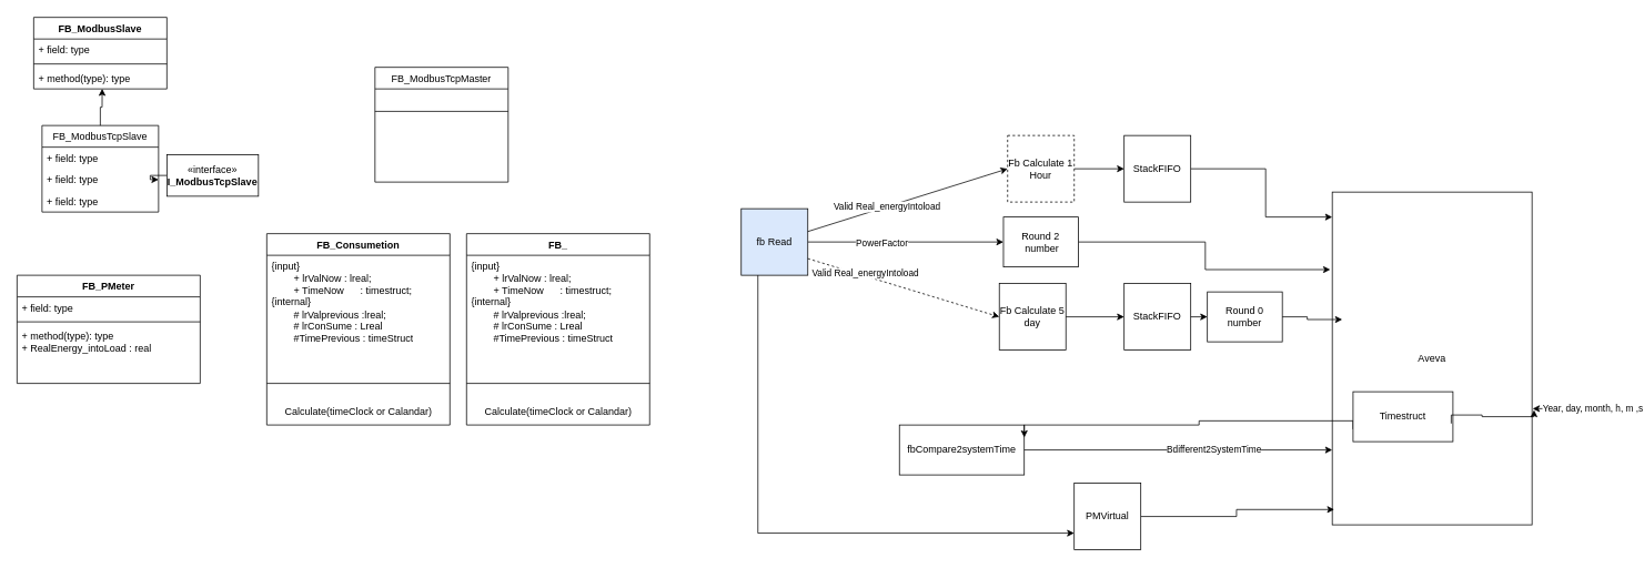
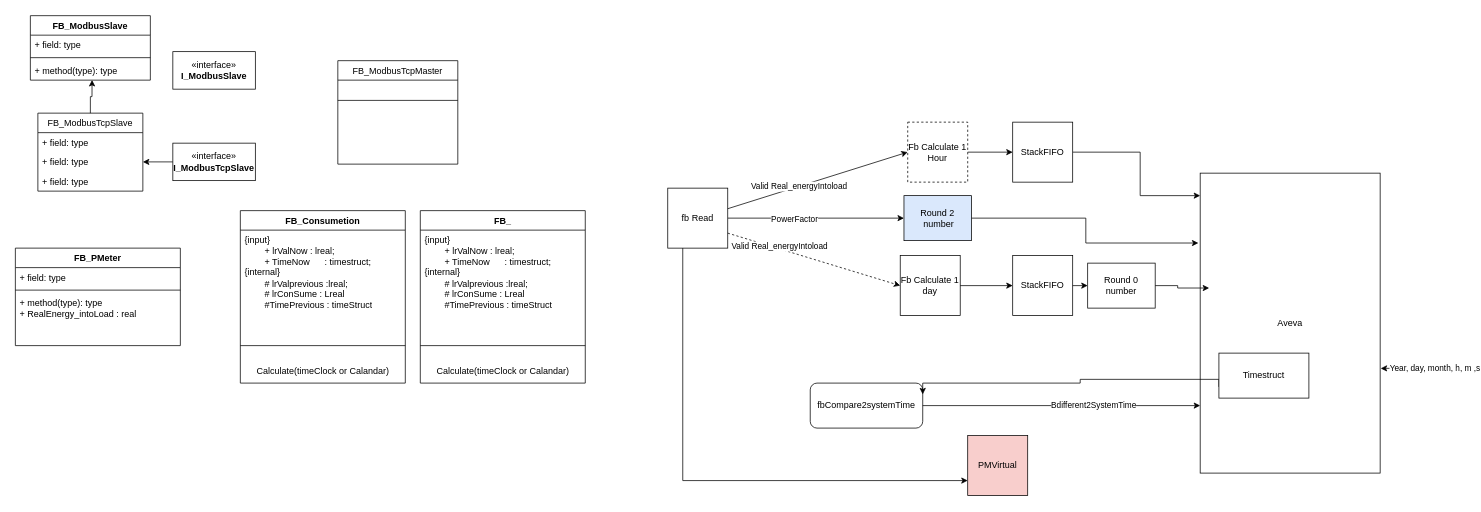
  <mxCell id="0" />
  <mxCell id="1" parent="0" />
  <mxCell id="2" value="FB_ModbusTcpMaster" style="swimlane;fontStyle=0;align=center;verticalAlign=top;childLayout=stackLayout;horizontal=1;startSize=26;horizontalStack=0;resizeParent=1;resizeLast=0;collapsible=1;marginBottom=0;rounded=0;shadow=0;strokeWidth=1;" parent="1" vertex="1"><mxGeometry x="450" y="80" width="160" height="138" as="geometry"><mxRectangle x="130" y="380" width="160" height="26" as="alternateBounds" /></mxGeometry></mxCell>
  <mxCell id="3" value="" style="line;html=1;strokeWidth=1;align=left;verticalAlign=middle;spacingTop=-1;spacingLeft=3;spacingRight=3;rotatable=0;labelPosition=right;points=[];portConstraint=eastwest;" parent="2" vertex="1"><mxGeometry y="26" width="160" height="54" as="geometry" /></mxCell>
  <mxCell id="4" value="FB_ModbusSlave" style="swimlane;fontStyle=1;align=center;verticalAlign=top;childLayout=stackLayout;horizontal=1;startSize=26;horizontalStack=0;resizeParent=1;resizeParentMax=0;resizeLast=0;collapsible=1;marginBottom=0;whiteSpace=wrap;html=1;" parent="1" vertex="1"><mxGeometry x="40" y="20" width="160" height="86" as="geometry" /></mxCell>
  <mxCell id="5" value="+ field: type" style="text;strokeColor=none;fillColor=none;align=left;verticalAlign=top;spacingLeft=4;spacingRight=4;overflow=hidden;rotatable=0;points=[[0,0.5],[1,0.5]];portConstraint=eastwest;whiteSpace=wrap;html=1;" parent="4" vertex="1"><mxGeometry y="26" width="160" height="26" as="geometry" /></mxCell>
  <mxCell id="6" value="" style="line;strokeWidth=1;fillColor=none;align=left;verticalAlign=middle;spacingTop=-1;spacingLeft=3;spacingRight=3;rotatable=0;labelPosition=right;points=[];portConstraint=eastwest;strokeColor=inherit;" parent="4" vertex="1"><mxGeometry y="52" width="160" height="8" as="geometry" /></mxCell>
  <mxCell id="7" value="+ method(type): type" style="text;strokeColor=none;fillColor=none;align=left;verticalAlign=top;spacingLeft=4;spacingRight=4;overflow=hidden;rotatable=0;points=[[0,0.5],[1,0.5]];portConstraint=eastwest;whiteSpace=wrap;html=1;" parent="4" vertex="1"><mxGeometry y="60" width="160" height="26" as="geometry" /></mxCell>
  <mxCell id="8" value="FB_ModbusTcpSlave" style="swimlane;fontStyle=0;childLayout=stackLayout;horizontal=1;startSize=26;fillColor=none;horizontalStack=0;resizeParent=1;resizeParentMax=0;resizeLast=0;collapsible=1;marginBottom=0;whiteSpace=wrap;html=1;" parent="1" vertex="1"><mxGeometry x="50" y="150" width="140" height="104" as="geometry" /></mxCell>
  <mxCell id="9" value="+ field: type" style="text;strokeColor=none;fillColor=none;align=left;verticalAlign=top;spacingLeft=4;spacingRight=4;overflow=hidden;rotatable=0;points=[[0,0.5],[1,0.5]];portConstraint=eastwest;whiteSpace=wrap;html=1;" parent="8" vertex="1"><mxGeometry y="26" width="140" height="26" as="geometry" /></mxCell>
  <mxCell id="10" value="+ field: type" style="text;strokeColor=none;fillColor=none;align=left;verticalAlign=top;spacingLeft=4;spacingRight=4;overflow=hidden;rotatable=0;points=[[0,0.5],[1,0.5]];portConstraint=eastwest;whiteSpace=wrap;html=1;" parent="8" vertex="1"><mxGeometry y="52" width="140" height="26" as="geometry" /></mxCell>
  <mxCell id="11" value="+ field: type" style="text;strokeColor=none;fillColor=none;align=left;verticalAlign=top;spacingLeft=4;spacingRight=4;overflow=hidden;rotatable=0;points=[[0,0.5],[1,0.5]];portConstraint=eastwest;whiteSpace=wrap;html=1;" parent="8" vertex="1"><mxGeometry y="78" width="140" height="26" as="geometry" /></mxCell>
  <mxCell id="12" style="edgeStyle=orthogonalEdgeStyle;rounded=0;orthogonalLoop=1;jettySize=auto;html=1;entryX=0.514;entryY=0.993;entryDx=0;entryDy=0;entryPerimeter=0;" parent="1" source="8" target="7" edge="1"><mxGeometry relative="1" as="geometry"><mxPoint x="110" y="128" as="targetPoint" /></mxGeometry></mxCell>
+ <mxCell id="13" value="«interface»&lt;br&gt;&lt;b&gt;I_ModbusSlave&lt;/b&gt;" style="html=1;whiteSpace=wrap;" parent="1" vertex="1"><mxGeometry x="230" y="68" width="110" height="50" as="geometry" /></mxCell>
  <mxCell id="14" value="" style="edgeStyle=orthogonalEdgeStyle;rounded=0;orthogonalLoop=1;jettySize=auto;html=1;entryX=1;entryY=0.5;entryDx=0;entryDy=0;" parent="1" source="15" target="10" edge="1"><mxGeometry relative="1" as="geometry" /></mxCell>
- <mxCell id="15" value="«interface»&lt;br&gt;&lt;b&gt;I_ModbusTcpSlave&lt;/b&gt;" style="html=1;whiteSpace=wrap;" parent="1" vertex="1"><mxGeometry x="200" y="185" width="110" height="50" as="geometry" /></mxCell>
+ <mxCell id="15" value="«interface»&lt;br&gt;&lt;b&gt;I_ModbusTcpSlave&lt;/b&gt;" style="html=1;whiteSpace=wrap;" parent="1" vertex="1"><mxGeometry x="230" y="190" width="110" height="50" as="geometry" /></mxCell>
  <mxCell id="16" value="FB_PMeter" style="swimlane;fontStyle=1;align=center;verticalAlign=top;childLayout=stackLayout;horizontal=1;startSize=26;horizontalStack=0;resizeParent=1;resizeParentMax=0;resizeLast=0;collapsible=1;marginBottom=0;whiteSpace=wrap;html=1;" parent="1" vertex="1"><mxGeometry x="20" y="330" width="220" height="130" as="geometry" /></mxCell>
  <mxCell id="17" value="+ field: type" style="text;strokeColor=none;fillColor=none;align=left;verticalAlign=top;spacingLeft=4;spacingRight=4;overflow=hidden;rotatable=0;points=[[0,0.5],[1,0.5]];portConstraint=eastwest;whiteSpace=wrap;html=1;" parent="16" vertex="1"><mxGeometry y="26" width="220" height="26" as="geometry" /></mxCell>
  <mxCell id="18" value="" style="line;strokeWidth=1;fillColor=none;align=left;verticalAlign=middle;spacingTop=-1;spacingLeft=3;spacingRight=3;rotatable=0;labelPosition=right;points=[];portConstraint=eastwest;strokeColor=inherit;" parent="16" vertex="1"><mxGeometry y="52" width="220" height="8" as="geometry" /></mxCell>
  <mxCell id="19" value="+ method(type): type&lt;div&gt;+ RealEnergy_intoLoad : real&lt;/div&gt;" style="text;strokeColor=none;fillColor=none;align=left;verticalAlign=top;spacingLeft=4;spacingRight=4;overflow=hidden;rotatable=0;points=[[0,0.5],[1,0.5]];portConstraint=eastwest;whiteSpace=wrap;html=1;" parent="16" vertex="1"><mxGeometry y="60" width="220" height="70" as="geometry" /></mxCell>
  <mxCell id="20" value="FB_Consumetion" style="swimlane;fontStyle=1;align=center;verticalAlign=top;childLayout=stackLayout;horizontal=1;startSize=26;horizontalStack=0;resizeParent=1;resizeParentMax=0;resizeLast=0;collapsible=1;marginBottom=0;whiteSpace=wrap;html=1;" parent="1" vertex="1"><mxGeometry x="320" y="280" width="220" height="230" as="geometry" /></mxCell>
  <mxCell id="21" value="&lt;div&gt;&lt;span style=&quot;font-family: Arial, Helvetica, sans-serif; background-color: rgb(255, 255, 255);&quot;&gt;{input}&lt;/span&gt;&lt;font face=&quot;Arial, Helvetica, sans-serif&quot;&gt;&lt;span style=&quot;background-color: rgb(255, 255, 255);&quot;&gt;&lt;br&gt;&lt;/span&gt;&lt;/font&gt;&lt;/div&gt;&lt;div&gt;&lt;font face=&quot;Arial, Helvetica, sans-serif&quot;&gt;&lt;span style=&quot;background-color: rgb(255, 255, 255);&quot;&gt;&lt;span style=&quot;white-space: pre;&quot;&gt;&#09;&lt;/span&gt;+&lt;/span&gt;&lt;/font&gt;&amp;nbsp;lrValNow : lreal;&lt;span style=&quot;background-color: rgb(255, 255, 255); font-family: Arial, Helvetica, sans-serif;&quot;&gt;&amp;nbsp;&lt;/span&gt;&lt;span style=&quot;font-family: Arial, Helvetica, sans-serif; background-color: rgb(255, 255, 255);&quot;&gt;&lt;br&gt;&lt;/span&gt;&lt;/div&gt;&lt;span style=&quot;font-family: Arial, Helvetica, sans-serif; background-color: rgb(255, 255, 255);&quot;&gt;&lt;div&gt;&lt;span style=&quot;font-family: Arial, Helvetica, sans-serif; background-color: rgb(255, 255, 255);&quot;&gt;&lt;span style=&quot;white-space: pre;&quot;&gt;&#09;&lt;/span&gt;+ TimeNow&lt;span style=&quot;white-space: pre;&quot;&gt;&#09;&lt;/span&gt;: timestruct;&lt;/span&gt;&lt;/div&gt;&lt;div&gt;{internal}&lt;/div&gt;&lt;div&gt;&lt;span style=&quot;white-space: pre;&quot;&gt;&#09;&lt;/span&gt;#&lt;span style=&quot;background-color: initial; font-family: Helvetica;&quot;&gt;&amp;nbsp;lrValprevious :lreal;&lt;/span&gt;&lt;/div&gt;&lt;div&gt;&lt;span style=&quot;white-space: pre;&quot;&gt;&#09;&lt;/span&gt;#&lt;span style=&quot;background-color: initial; font-family: Helvetica;&quot;&gt;&amp;nbsp;lrConSume : Lreal&lt;/span&gt;&lt;/div&gt;&lt;div&gt;&lt;span style=&quot;background-color: initial; font-family: Helvetica;&quot;&gt;&lt;span style=&quot;white-space: pre;&quot;&gt;&#09;&lt;/span&gt;#TimePrevious : timeStruct&lt;br&gt;&lt;/span&gt;&lt;/div&gt;&lt;/span&gt;&lt;div&gt;&amp;nbsp;&lt;/div&gt;" style="text;strokeColor=none;fillColor=none;align=left;verticalAlign=top;spacingLeft=4;spacingRight=4;overflow=hidden;rotatable=0;points=[[0,0.5],[1,0.5]];portConstraint=eastwest;whiteSpace=wrap;html=1;" parent="20" vertex="1"><mxGeometry y="26" width="220" height="134" as="geometry" /></mxCell>
  <mxCell id="22" value="" style="line;strokeWidth=1;fillColor=none;align=left;verticalAlign=middle;spacingTop=-1;spacingLeft=3;spacingRight=3;rotatable=0;labelPosition=right;points=[];portConstraint=eastwest;strokeColor=inherit;" parent="20" vertex="1"><mxGeometry y="160" width="220" height="40" as="geometry" /></mxCell>
  <mxCell id="23" value="Calculate(timeClock or Calandar)" style="text;html=1;align=center;verticalAlign=middle;resizable=0;points=[];autosize=1;strokeColor=none;fillColor=none;" parent="20" vertex="1"><mxGeometry y="200" width="220" height="30" as="geometry" /></mxCell>
  <mxCell id="24" value="FB_" style="swimlane;fontStyle=1;align=center;verticalAlign=top;childLayout=stackLayout;horizontal=1;startSize=26;horizontalStack=0;resizeParent=1;resizeParentMax=0;resizeLast=0;collapsible=1;marginBottom=0;whiteSpace=wrap;html=1;" parent="1" vertex="1"><mxGeometry x="560" y="280" width="220" height="230" as="geometry" /></mxCell>
  <mxCell id="25" value="&lt;div&gt;&lt;span style=&quot;font-family: Arial, Helvetica, sans-serif; background-color: rgb(255, 255, 255);&quot;&gt;{input}&lt;/span&gt;&lt;font face=&quot;Arial, Helvetica, sans-serif&quot;&gt;&lt;span style=&quot;background-color: rgb(255, 255, 255);&quot;&gt;&lt;br&gt;&lt;/span&gt;&lt;/font&gt;&lt;/div&gt;&lt;div&gt;&lt;font face=&quot;Arial, Helvetica, sans-serif&quot;&gt;&lt;span style=&quot;background-color: rgb(255, 255, 255);&quot;&gt;&lt;span style=&quot;white-space: pre;&quot;&gt;&#09;&lt;/span&gt;+&lt;/span&gt;&lt;/font&gt;&amp;nbsp;lrValNow : lreal;&lt;span style=&quot;background-color: rgb(255, 255, 255); font-family: Arial, Helvetica, sans-serif;&quot;&gt;&amp;nbsp;&lt;/span&gt;&lt;span style=&quot;font-family: Arial, Helvetica, sans-serif; background-color: rgb(255, 255, 255);&quot;&gt;&lt;br&gt;&lt;/span&gt;&lt;/div&gt;&lt;span style=&quot;font-family: Arial, Helvetica, sans-serif; background-color: rgb(255, 255, 255);&quot;&gt;&lt;div&gt;&lt;span style=&quot;font-family: Arial, Helvetica, sans-serif; background-color: rgb(255, 255, 255);&quot;&gt;&lt;span style=&quot;white-space: pre;&quot;&gt;&#09;&lt;/span&gt;+ TimeNow&lt;span style=&quot;white-space: pre;&quot;&gt;&#09;&lt;/span&gt;: timestruct;&lt;/span&gt;&lt;/div&gt;&lt;div&gt;{internal}&lt;/div&gt;&lt;div&gt;&lt;span style=&quot;white-space: pre;&quot;&gt;&#09;&lt;/span&gt;#&lt;span style=&quot;background-color: initial; font-family: Helvetica;&quot;&gt;&amp;nbsp;lrValprevious :lreal;&lt;/span&gt;&lt;/div&gt;&lt;div&gt;&lt;span style=&quot;white-space: pre;&quot;&gt;&#09;&lt;/span&gt;#&lt;span style=&quot;background-color: initial; font-family: Helvetica;&quot;&gt;&amp;nbsp;lrConSume : Lreal&lt;/span&gt;&lt;/div&gt;&lt;div&gt;&lt;span style=&quot;background-color: initial; font-family: Helvetica;&quot;&gt;&lt;span style=&quot;white-space: pre;&quot;&gt;&#09;&lt;/span&gt;#TimePrevious : timeStruct&lt;br&gt;&lt;/span&gt;&lt;/div&gt;&lt;/span&gt;&lt;div&gt;&amp;nbsp;&lt;/div&gt;" style="text;strokeColor=none;fillColor=none;align=left;verticalAlign=top;spacingLeft=4;spacingRight=4;overflow=hidden;rotatable=0;points=[[0,0.5],[1,0.5]];portConstraint=eastwest;whiteSpace=wrap;html=1;" parent="24" vertex="1"><mxGeometry y="26" width="220" height="134" as="geometry" /></mxCell>
  <mxCell id="26" value="" style="line;strokeWidth=1;fillColor=none;align=left;verticalAlign=middle;spacingTop=-1;spacingLeft=3;spacingRight=3;rotatable=0;labelPosition=right;points=[];portConstraint=eastwest;strokeColor=inherit;" parent="24" vertex="1"><mxGeometry y="160" width="220" height="40" as="geometry" /></mxCell>
  <mxCell id="27" value="Calculate(timeClock or Calandar)" style="text;html=1;align=center;verticalAlign=middle;resizable=0;points=[];autosize=1;strokeColor=none;fillColor=none;" parent="24" vertex="1"><mxGeometry y="200" width="220" height="30" as="geometry" /></mxCell>
  <mxCell id="28" style="edgeStyle=orthogonalEdgeStyle;rounded=0;orthogonalLoop=1;jettySize=auto;html=1;entryX=0;entryY=0.5;entryDx=0;entryDy=0;" edge="1" parent="1" source="30" target="49"><mxGeometry relative="1" as="geometry" /></mxCell>
  <mxCell id="29" value="PowerFactor" style="edgeLabel;html=1;align=center;verticalAlign=middle;resizable=0;points=[];" vertex="1" connectable="0" parent="28"><mxGeometry x="-0.392" relative="1" as="geometry"><mxPoint x="17" as="offset" /></mxGeometry></mxCell>
- <mxCell id="30" value="fb Read" style="whiteSpace=wrap;html=1;aspect=fixed;fillColor=#dae8fc;" vertex="1" parent="1"><mxGeometry x="890" y="250" width="80" height="80" as="geometry" /></mxCell>
+ <mxCell id="30" value="fb Read" style="whiteSpace=wrap;html=1;aspect=fixed;" vertex="1" parent="1"><mxGeometry x="890" y="250" width="80" height="80" as="geometry" /></mxCell>
  <mxCell id="31" value="Fb Calculate 1 Hour" style="whiteSpace=wrap;html=1;aspect=fixed;dashed=1;" vertex="1" parent="1"><mxGeometry x="1210" y="162" width="80" height="80" as="geometry" /></mxCell>
- <mxCell id="32" value="Fb Calculate 5 day" style="whiteSpace=wrap;html=1;aspect=fixed;" vertex="1" parent="1"><mxGeometry x="1200" y="340" width="80" height="80" as="geometry" /></mxCell>
+ <mxCell id="32" value="Fb Calculate 1 day" style="whiteSpace=wrap;html=1;aspect=fixed;" vertex="1" parent="1"><mxGeometry x="1200" y="340" width="80" height="80" as="geometry" /></mxCell>
  <mxCell id="33" style="edgeStyle=orthogonalEdgeStyle;rounded=0;orthogonalLoop=1;jettySize=auto;html=1;" edge="1" parent="1" source="34" target="44"><mxGeometry relative="1" as="geometry"><Array as="points"><mxPoint x="1520" y="202" /><mxPoint x="1520" y="260" /></Array></mxGeometry></mxCell>
  <mxCell id="34" value="StackFIFO" style="whiteSpace=wrap;html=1;aspect=fixed;" vertex="1" parent="1"><mxGeometry x="1350" y="162" width="80" height="80" as="geometry" /></mxCell>
  <mxCell id="35" value="StackFIFO" style="whiteSpace=wrap;html=1;aspect=fixed;" vertex="1" parent="1"><mxGeometry x="1350" y="340" width="80" height="80" as="geometry" /></mxCell>
  <mxCell id="36" value="" style="endArrow=classic;html=1;rounded=0;entryX=0;entryY=0.5;entryDx=0;entryDy=0;" edge="1" parent="1" source="30" target="31"><mxGeometry width="50" height="50" relative="1" as="geometry"><mxPoint x="1410" y="420" as="sourcePoint" /><mxPoint x="1460" y="370" as="targetPoint" /></mxGeometry></mxCell>
  <mxCell id="37" value="&lt;span style=&quot;color: rgba(0, 0, 0, 0); font-family: monospace; font-size: 0px; text-align: start; background-color: rgb(251, 251, 251);&quot;&gt;%3CmxGraphModel%3E%3Croot%3E%3CmxCell%20id%3D%220%22%2F%3E%3CmxCell%20id%3D%221%22%20parent%3D%220%22%2F%3E%3CmxCell%20id%3D%222%22%20value%3D%22Real_energyIntoload%22%20style%3D%22edgeLabel%3Bhtml%3D1%3Balign%3Dcenter%3BverticalAlign%3Dmiddle%3Bresizable%3D0%3Bpoints%3D%5B%5D%3B%22%20vertex%3D%221%22%20connectable%3D%220%22%20parent%3D%221%22%3E%3CmxGeometry%20x%3D%221163.562%22%20y%3D%22868.025%22%20as%3D%22geometry%22%2F%3E%3C%2FmxCell%3E%3C%2Froot%3E%3C%2FmxGraphModel%3E&lt;/span&gt;" style="edgeLabel;html=1;align=center;verticalAlign=middle;resizable=0;points=[];" vertex="1" connectable="0" parent="36"><mxGeometry x="-0.104" y="-1" relative="1" as="geometry"><mxPoint as="offset" /></mxGeometry></mxCell>
  <mxCell id="38" value="&lt;span style=&quot;color: rgba(0, 0, 0, 0); font-family: monospace; font-size: 0px; text-align: start; background-color: rgb(251, 251, 251);&quot;&gt;%3CmxGraphModel%3E%3Croot%3E%3CmxCell%20id%3D%220%22%2F%3E%3CmxCell%20id%3D%221%22%20parent%3D%220%22%2F%3E%3CmxCell%20id%3D%222%22%20value%3D%22Real_energyIntoload%22%20style%3D%22edgeLabel%3Bhtml%3D1%3Balign%3Dcenter%3BverticalAlign%3Dmiddle%3Bresizable%3D0%3Bpoints%3D%5B%5D%3B%22%20vertex%3D%221%22%20connectable%3D%220%22%20parent%3D%221%22%3E%3CmxGeometry%20x%3D%221163.562%22%20y%3D%22868.025%22%20as%3D%22geometry%22%2F%3E%3C%2FmxCell%3E%3C%2Froot%3E%3C%2FmxGraphModel%3E&lt;/span&gt;" style="edgeLabel;html=1;align=center;verticalAlign=middle;resizable=0;points=[];" vertex="1" connectable="0" parent="36"><mxGeometry x="-0.134" y="-2" relative="1" as="geometry"><mxPoint x="-1" as="offset" /></mxGeometry></mxCell>
  <mxCell id="39" value="Valid Real_energyIntoload" style="edgeLabel;html=1;align=center;verticalAlign=middle;resizable=0;points=[];" vertex="1" connectable="0" parent="36"><mxGeometry x="-0.21" relative="1" as="geometry"><mxPoint as="offset" /></mxGeometry></mxCell>
  <mxCell id="40" value="" style="endArrow=classic;html=1;rounded=0;entryX=0;entryY=0.5;entryDx=0;entryDy=0;exitX=1;exitY=0.75;exitDx=0;exitDy=0;dashed=1;" edge="1" parent="1" source="30" target="32"><mxGeometry width="50" height="50" relative="1" as="geometry"><mxPoint x="1130" y="290" as="sourcePoint" /><mxPoint x="1460" y="370" as="targetPoint" /></mxGeometry></mxCell>
  <mxCell id="41" value="Valid Real_energyIntoload" style="edgeLabel;html=1;align=center;verticalAlign=middle;resizable=0;points=[];" vertex="1" connectable="0" parent="40"><mxGeometry x="-0.406" y="3" relative="1" as="geometry"><mxPoint as="offset" /></mxGeometry></mxCell>
  <mxCell id="42" value="" style="endArrow=classic;html=1;rounded=0;entryX=0;entryY=0.5;entryDx=0;entryDy=0;exitX=1;exitY=0.5;exitDx=0;exitDy=0;" edge="1" parent="1" source="31" target="34"><mxGeometry width="50" height="50" relative="1" as="geometry"><mxPoint x="1280" y="267" as="sourcePoint" /><mxPoint x="1350" y="254" as="targetPoint" /></mxGeometry></mxCell>
  <mxCell id="43" value="" style="endArrow=classic;html=1;rounded=0;exitX=1;exitY=0.5;exitDx=0;exitDy=0;entryX=0;entryY=0.5;entryDx=0;entryDy=0;" edge="1" parent="1" source="32" target="35"><mxGeometry width="50" height="50" relative="1" as="geometry"><mxPoint x="1300" y="379.5" as="sourcePoint" /><mxPoint x="1340" y="380" as="targetPoint" /></mxGeometry></mxCell>
  <mxCell id="44" value="Aveva" style="rounded=0;whiteSpace=wrap;html=1;" vertex="1" parent="1"><mxGeometry x="1600" y="230" width="240" height="400" as="geometry" /></mxCell>
  <mxCell id="45" value="Round 0 number" style="rounded=0;whiteSpace=wrap;html=1;" vertex="1" parent="1"><mxGeometry x="1450" y="350" width="90" height="60" as="geometry" /></mxCell>
  <mxCell id="46" value="" style="endArrow=classic;html=1;rounded=0;exitX=1;exitY=0.5;exitDx=0;exitDy=0;" edge="1" parent="1" source="35"><mxGeometry width="50" height="50" relative="1" as="geometry"><mxPoint x="1440" y="379.5" as="sourcePoint" /><mxPoint x="1450" y="380" as="targetPoint" /></mxGeometry></mxCell>
  <mxCell id="47" style="edgeStyle=orthogonalEdgeStyle;rounded=0;orthogonalLoop=1;jettySize=auto;html=1;entryX=0.05;entryY=0.383;entryDx=0;entryDy=0;entryPerimeter=0;" edge="1" parent="1" source="45" target="44"><mxGeometry relative="1" as="geometry" /></mxCell>
  <mxCell id="48" style="edgeStyle=orthogonalEdgeStyle;rounded=0;orthogonalLoop=1;jettySize=auto;html=1;entryX=-0.01;entryY=0.233;entryDx=0;entryDy=0;entryPerimeter=0;" edge="1" parent="1" source="49" target="44"><mxGeometry relative="1" as="geometry" /></mxCell>
- <mxCell id="49" value="Round 2&lt;div&gt;&amp;nbsp;number&lt;/div&gt;" style="rounded=0;whiteSpace=wrap;html=1;" vertex="1" parent="1"><mxGeometry x="1205" y="260" width="90" height="60" as="geometry" /></mxCell>
- <mxCell id="50" value="fbCompare2systemTime" style="rounded=0;whiteSpace=wrap;html=1;" vertex="1" parent="1"><mxGeometry x="1080" y="510" width="150" height="60" as="geometry" /></mxCell>
+ <mxCell id="49" value="Round 2&lt;div&gt;&amp;nbsp;number&lt;/div&gt;" style="rounded=0;whiteSpace=wrap;html=1;fillColor=#dae8fc;" vertex="1" parent="1"><mxGeometry x="1205" y="260" width="90" height="60" as="geometry" /></mxCell>
+ <mxCell id="50" value="fbCompare2systemTime" style="whiteSpace=wrap;html=1;rounded=1;" vertex="1" parent="1"><mxGeometry x="1080" y="510" width="150" height="60" as="geometry" /></mxCell>
  <mxCell id="51" style="edgeStyle=orthogonalEdgeStyle;rounded=0;orthogonalLoop=1;jettySize=auto;html=1;entryX=0;entryY=0.775;entryDx=0;entryDy=0;entryPerimeter=0;" edge="1" parent="1" source="50" target="44"><mxGeometry relative="1" as="geometry" /></mxCell>
  <mxCell id="52" value="Bdifferent2SystemTime" style="edgeLabel;html=1;align=center;verticalAlign=middle;resizable=0;points=[];" vertex="1" connectable="0" parent="51"><mxGeometry x="0.226" y="1" relative="1" as="geometry"><mxPoint as="offset" /></mxGeometry></mxCell>
  <mxCell id="53" style="edgeStyle=orthogonalEdgeStyle;rounded=0;orthogonalLoop=1;jettySize=auto;html=1;entryX=1;entryY=0.25;entryDx=0;entryDy=0;exitX=0;exitY=0.75;exitDx=0;exitDy=0;" edge="1" parent="1" source="54" target="50"><mxGeometry relative="1" as="geometry"><mxPoint x="1300" y="490" as="sourcePoint" /><Array as="points"><mxPoint x="1440" y="505" /><mxPoint x="1440" y="510" /><mxPoint x="1230" y="510" /></Array></mxGeometry></mxCell>
  <mxCell id="54" value="&lt;div&gt;&lt;span style=&quot;background-color: initial;&quot;&gt;Timestruct&lt;/span&gt;&lt;br&gt;&lt;/div&gt;" style="rounded=0;whiteSpace=wrap;html=1;" vertex="1" parent="1"><mxGeometry x="1625" y="470" width="120" height="60" as="geometry" /></mxCell>
  <mxCell id="55" style="edgeStyle=orthogonalEdgeStyle;rounded=0;orthogonalLoop=1;jettySize=auto;html=1;entryX=1.003;entryY=0.651;entryDx=0;entryDy=0;exitX=0;exitY=0.649;exitDx=0;exitDy=0;exitPerimeter=0;entryPerimeter=0;" edge="1" parent="1" target="44"><mxGeometry relative="1" as="geometry"><mxPoint x="1950" y="489.5" as="sourcePoint" /><mxPoint x="1770" y="489.5" as="targetPoint" /></mxGeometry></mxCell>
  <mxCell id="56" value="Year, day, month, h, m ,s" style="edgeLabel;html=1;align=center;verticalAlign=middle;resizable=0;points=[];" vertex="1" connectable="0" parent="55"><mxGeometry x="0.448" y="-2" relative="1" as="geometry"><mxPoint x="41" y="2" as="offset" /></mxGeometry></mxCell>
- <mxCell id="57" style="edgeStyle=orthogonalEdgeStyle;rounded=0;orthogonalLoop=1;jettySize=auto;html=1;entryX=1.01;entryY=0.655;entryDx=0;entryDy=0;entryPerimeter=0;exitX=0.983;exitY=0.637;exitDx=0;exitDy=0;exitPerimeter=0;" edge="1" parent="1" source="54" target="44"><mxGeometry relative="1" as="geometry"><Array as="points"><mxPoint x="1780" y="498" /><mxPoint x="1780" y="500" /><mxPoint x="1842" y="500" /></Array></mxGeometry></mxCell>
- <mxCell id="58" style="edgeStyle=orthogonalEdgeStyle;rounded=0;orthogonalLoop=1;jettySize=auto;html=1;entryX=0.01;entryY=0.954;entryDx=0;entryDy=0;entryPerimeter=0;" edge="1" parent="1" source="59" target="44"><mxGeometry relative="1" as="geometry"><mxPoint x="1590" y="610" as="targetPoint" /></mxGeometry></mxCell>
- <mxCell id="59" value="PMVirtual" style="whiteSpace=wrap;html=1;aspect=fixed;" vertex="1" parent="1"><mxGeometry x="1290" y="580" width="80" height="80" as="geometry" /></mxCell>
+ <mxCell id="59" value="PMVirtual" style="whiteSpace=wrap;html=1;aspect=fixed;fillColor=#f8cecc;" vertex="1" parent="1"><mxGeometry x="1290" y="580" width="80" height="80" as="geometry" /></mxCell>
  <mxCell id="60" value="" style="endArrow=classic;html=1;rounded=0;entryX=0;entryY=0.75;entryDx=0;entryDy=0;exitX=0.25;exitY=1;exitDx=0;exitDy=0;" edge="1" parent="1" source="30" target="59"><mxGeometry width="50" height="50" relative="1" as="geometry"><mxPoint x="900" y="340" as="sourcePoint" /><mxPoint x="1168.4" y="629.04" as="targetPoint" /><Array as="points"><mxPoint x="910" y="640" /></Array></mxGeometry></mxCell>
